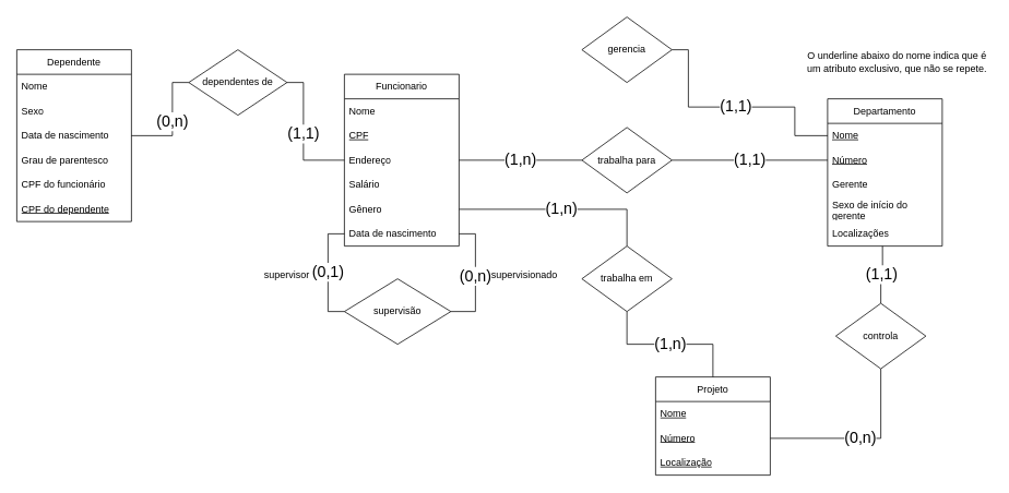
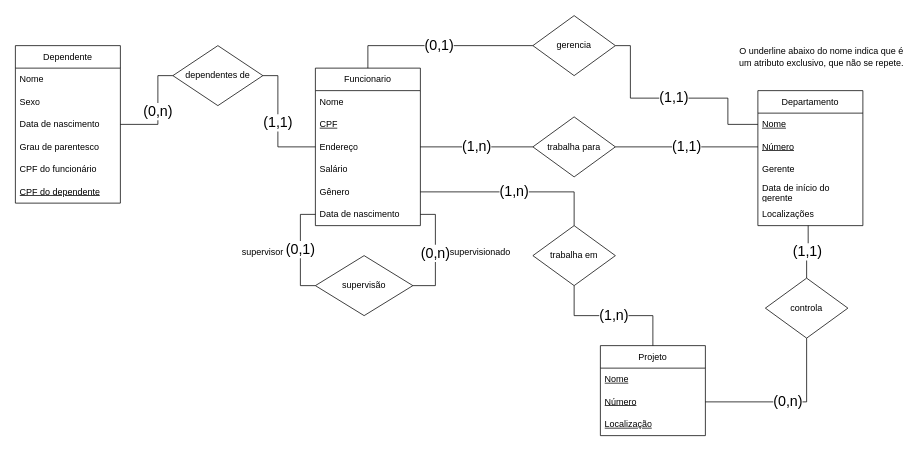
  <mxCell id="0" />
  <mxCell id="1" parent="0" />
  <mxCell id="2" value="Funcionario" style="swimlane;fontStyle=0;childLayout=stackLayout;horizontal=1;startSize=30;horizontalStack=0;resizeParent=1;resizeParentMax=0;resizeLast=0;collapsible=1;marginBottom=0;whiteSpace=wrap;html=1;" parent="1" vertex="1"><mxGeometry x="420" y="90" width="140" height="210" as="geometry" /></mxCell>
  <mxCell id="3" value="Nome" style="text;strokeColor=none;fillColor=none;align=left;verticalAlign=middle;spacingLeft=4;spacingRight=4;overflow=hidden;points=[[0,0.5],[1,0.5]];portConstraint=eastwest;rotatable=0;whiteSpace=wrap;html=1;" parent="2" vertex="1"><mxGeometry y="30" width="140" height="30" as="geometry" /></mxCell>
  <mxCell id="4" value="&lt;u&gt;CPF&lt;/u&gt;" style="text;strokeColor=none;fillColor=none;align=left;verticalAlign=middle;spacingLeft=4;spacingRight=4;overflow=hidden;points=[[0,0.5],[1,0.5]];portConstraint=eastwest;rotatable=0;whiteSpace=wrap;html=1;" parent="2" vertex="1"><mxGeometry y="60" width="140" height="30" as="geometry" /></mxCell>
  <mxCell id="5" value="Endereço" style="text;strokeColor=none;fillColor=none;align=left;verticalAlign=middle;spacingLeft=4;spacingRight=4;overflow=hidden;points=[[0,0.5],[1,0.5]];portConstraint=eastwest;rotatable=0;whiteSpace=wrap;html=1;" parent="2" vertex="1"><mxGeometry y="90" width="140" height="30" as="geometry" /></mxCell>
  <mxCell id="6" value="Salário" style="text;strokeColor=none;fillColor=none;align=left;verticalAlign=middle;spacingLeft=4;spacingRight=4;overflow=hidden;points=[[0,0.5],[1,0.5]];portConstraint=eastwest;rotatable=0;whiteSpace=wrap;html=1;" parent="2" vertex="1"><mxGeometry y="120" width="140" height="30" as="geometry" /></mxCell>
  <mxCell id="7" value="Gênero" style="text;strokeColor=none;fillColor=none;align=left;verticalAlign=middle;spacingLeft=4;spacingRight=4;overflow=hidden;points=[[0,0.5],[1,0.5]];portConstraint=eastwest;rotatable=0;whiteSpace=wrap;html=1;" parent="2" vertex="1"><mxGeometry y="150" width="140" height="30" as="geometry" /></mxCell>
  <mxCell id="8" value="Data de nascimento" style="text;strokeColor=none;fillColor=none;align=left;verticalAlign=middle;spacingLeft=4;spacingRight=4;overflow=hidden;points=[[0,0.5],[1,0.5]];portConstraint=eastwest;rotatable=0;whiteSpace=wrap;html=1;" parent="2" vertex="1"><mxGeometry y="180" width="140" height="30" as="geometry" /></mxCell>
  <mxCell id="9" value="Departamento" style="swimlane;fontStyle=0;childLayout=stackLayout;horizontal=1;startSize=30;horizontalStack=0;resizeParent=1;resizeParentMax=0;resizeLast=0;collapsible=1;marginBottom=0;whiteSpace=wrap;html=1;" parent="1" vertex="1"><mxGeometry x="1010" y="120" width="140" height="180" as="geometry" /></mxCell>
  <mxCell id="10" value="&lt;u&gt;Nome&lt;/u&gt;" style="text;strokeColor=none;fillColor=none;align=left;verticalAlign=middle;spacingLeft=4;spacingRight=4;overflow=hidden;points=[[0,0.5],[1,0.5]];portConstraint=eastwest;rotatable=0;whiteSpace=wrap;html=1;" parent="9" vertex="1"><mxGeometry y="30" width="140" height="30" as="geometry" /></mxCell>
  <mxCell id="11" value="&lt;u&gt;Número&lt;/u&gt;" style="text;strokeColor=none;fillColor=none;align=left;verticalAlign=middle;spacingLeft=4;spacingRight=4;overflow=hidden;points=[[0,0.5],[1,0.5]];portConstraint=eastwest;rotatable=0;whiteSpace=wrap;html=1;" parent="9" vertex="1"><mxGeometry y="60" width="140" height="30" as="geometry" /></mxCell>
  <mxCell id="12" value="Gerente" style="text;strokeColor=none;fillColor=none;align=left;verticalAlign=middle;spacingLeft=4;spacingRight=4;overflow=hidden;points=[[0,0.5],[1,0.5]];portConstraint=eastwest;rotatable=0;whiteSpace=wrap;html=1;" parent="9" vertex="1"><mxGeometry y="90" width="140" height="30" as="geometry" /></mxCell>
- <mxCell id="13" value="Sexo de início do gerente" style="text;strokeColor=none;fillColor=none;align=left;verticalAlign=middle;spacingLeft=4;spacingRight=4;overflow=hidden;points=[[0,0.5],[1,0.5]];portConstraint=eastwest;rotatable=0;whiteSpace=wrap;html=1;" parent="9" vertex="1"><mxGeometry y="120" width="140" height="30" as="geometry" /></mxCell>
+ <mxCell id="13" value="Data de início do gerente" style="text;strokeColor=none;fillColor=none;align=left;verticalAlign=middle;spacingLeft=4;spacingRight=4;overflow=hidden;points=[[0,0.5],[1,0.5]];portConstraint=eastwest;rotatable=0;whiteSpace=wrap;html=1;" parent="9" vertex="1"><mxGeometry y="120" width="140" height="30" as="geometry" /></mxCell>
  <mxCell id="14" value="Localizações" style="text;strokeColor=none;fillColor=none;align=left;verticalAlign=middle;spacingLeft=4;spacingRight=4;overflow=hidden;points=[[0,0.5],[1,0.5]];portConstraint=eastwest;rotatable=0;whiteSpace=wrap;html=1;" parent="9" vertex="1"><mxGeometry y="150" width="140" height="30" as="geometry" /></mxCell>
  <mxCell id="15" value="Projeto" style="swimlane;fontStyle=0;childLayout=stackLayout;horizontal=1;startSize=30;horizontalStack=0;resizeParent=1;resizeParentMax=0;resizeLast=0;collapsible=1;marginBottom=0;whiteSpace=wrap;html=1;" parent="1" vertex="1"><mxGeometry x="800" y="460" width="140" height="120" as="geometry" /></mxCell>
  <mxCell id="16" value="&lt;u&gt;Nome&lt;/u&gt;" style="text;strokeColor=none;fillColor=none;align=left;verticalAlign=middle;spacingLeft=4;spacingRight=4;overflow=hidden;points=[[0,0.5],[1,0.5]];portConstraint=eastwest;rotatable=0;whiteSpace=wrap;html=1;" parent="15" vertex="1"><mxGeometry y="30" width="140" height="30" as="geometry" /></mxCell>
  <mxCell id="17" value="&lt;u&gt;Número&lt;/u&gt;" style="text;strokeColor=none;fillColor=none;align=left;verticalAlign=middle;spacingLeft=4;spacingRight=4;overflow=hidden;points=[[0,0.5],[1,0.5]];portConstraint=eastwest;rotatable=0;whiteSpace=wrap;html=1;" parent="15" vertex="1"><mxGeometry y="60" width="140" height="30" as="geometry" /></mxCell>
  <mxCell id="18" value="&lt;u&gt;Localização&lt;/u&gt;" style="text;strokeColor=none;fillColor=none;align=left;verticalAlign=middle;spacingLeft=4;spacingRight=4;overflow=hidden;points=[[0,0.5],[1,0.5]];portConstraint=eastwest;rotatable=0;whiteSpace=wrap;html=1;" parent="15" vertex="1"><mxGeometry y="90" width="140" height="30" as="geometry" /></mxCell>
  <mxCell id="19" value="Dependente" style="swimlane;fontStyle=0;childLayout=stackLayout;horizontal=1;startSize=30;horizontalStack=0;resizeParent=1;resizeParentMax=0;resizeLast=0;collapsible=1;marginBottom=0;whiteSpace=wrap;html=1;" parent="1" vertex="1"><mxGeometry x="20" y="60" width="140" height="210" as="geometry" /></mxCell>
  <mxCell id="20" value="Nome" style="text;strokeColor=none;fillColor=none;align=left;verticalAlign=middle;spacingLeft=4;spacingRight=4;overflow=hidden;points=[[0,0.5],[1,0.5]];portConstraint=eastwest;rotatable=0;whiteSpace=wrap;html=1;" parent="19" vertex="1"><mxGeometry y="30" width="140" height="30" as="geometry" /></mxCell>
  <mxCell id="21" value="Sexo" style="text;strokeColor=none;fillColor=none;align=left;verticalAlign=middle;spacingLeft=4;spacingRight=4;overflow=hidden;points=[[0,0.5],[1,0.5]];portConstraint=eastwest;rotatable=0;whiteSpace=wrap;html=1;" parent="19" vertex="1"><mxGeometry y="60" width="140" height="30" as="geometry" /></mxCell>
  <mxCell id="22" value="Data de nascimento" style="text;strokeColor=none;fillColor=none;align=left;verticalAlign=middle;spacingLeft=4;spacingRight=4;overflow=hidden;points=[[0,0.5],[1,0.5]];portConstraint=eastwest;rotatable=0;whiteSpace=wrap;html=1;" parent="19" vertex="1"><mxGeometry y="90" width="140" height="30" as="geometry" /></mxCell>
  <mxCell id="23" value="Grau de parentesco" style="text;strokeColor=none;fillColor=none;align=left;verticalAlign=middle;spacingLeft=4;spacingRight=4;overflow=hidden;points=[[0,0.5],[1,0.5]];portConstraint=eastwest;rotatable=0;whiteSpace=wrap;html=1;" parent="19" vertex="1"><mxGeometry y="120" width="140" height="30" as="geometry" /></mxCell>
  <mxCell id="24" value="CPF do funcionário" style="text;strokeColor=none;fillColor=none;align=left;verticalAlign=middle;spacingLeft=4;spacingRight=4;overflow=hidden;points=[[0,0.5],[1,0.5]];portConstraint=eastwest;rotatable=0;whiteSpace=wrap;html=1;" parent="19" vertex="1"><mxGeometry y="150" width="140" height="30" as="geometry" /></mxCell>
  <mxCell id="25" value="&lt;u&gt;CPF do dependente&lt;/u&gt;" style="text;strokeColor=none;fillColor=none;align=left;verticalAlign=middle;spacingLeft=4;spacingRight=4;overflow=hidden;points=[[0,0.5],[1,0.5]];portConstraint=eastwest;rotatable=0;whiteSpace=wrap;html=1;" parent="19" vertex="1"><mxGeometry y="180" width="140" height="30" as="geometry" /></mxCell>
  <mxCell id="26" value="O underline abaixo do nome indica que é um atributo exclusivo, que não se repete." style="text;html=1;strokeColor=none;fillColor=none;align=center;verticalAlign=middle;whiteSpace=wrap;rounded=0;" parent="1" vertex="1"><mxGeometry x="980" y="60" width="230" height="30" as="geometry" /></mxCell>
  <mxCell id="27" value="(1,n)" style="edgeStyle=orthogonalEdgeStyle;rounded=0;orthogonalLoop=1;jettySize=auto;html=1;entryX=1;entryY=0.5;entryDx=0;entryDy=0;endArrow=none;endFill=0;fontSize=19;" parent="1" source="29" target="5" edge="1"><mxGeometry relative="1" as="geometry" /></mxCell>
  <mxCell id="28" value="(1,1)" style="edgeStyle=orthogonalEdgeStyle;rounded=0;orthogonalLoop=1;jettySize=auto;html=1;entryX=0;entryY=0.5;entryDx=0;entryDy=0;endArrow=none;endFill=0;fontSize=19;" parent="1" source="29" target="11" edge="1"><mxGeometry relative="1" as="geometry" /></mxCell>
  <mxCell id="29" value="trabalha para" style="rhombus;whiteSpace=wrap;html=1;" parent="1" vertex="1"><mxGeometry x="710" y="155" width="110" height="80" as="geometry" /></mxCell>
  <mxCell id="30" value="(1,n)" style="edgeStyle=orthogonalEdgeStyle;rounded=0;orthogonalLoop=1;jettySize=auto;html=1;entryX=1;entryY=0.5;entryDx=0;entryDy=0;fontSize=19;endArrow=none;endFill=0;" parent="1" source="32" target="7" edge="1"><mxGeometry relative="1" as="geometry" /></mxCell>
  <mxCell id="31" value="(1,n)" style="edgeStyle=orthogonalEdgeStyle;rounded=0;orthogonalLoop=1;jettySize=auto;html=1;fontSize=19;endArrow=none;endFill=0;" parent="1" source="32" target="15" edge="1"><mxGeometry relative="1" as="geometry" /></mxCell>
  <mxCell id="32" value="trabalha em" style="rhombus;whiteSpace=wrap;html=1;" parent="1" vertex="1"><mxGeometry x="710" y="300" width="110" height="80" as="geometry" /></mxCell>
  <mxCell id="33" value="(1,1)" style="edgeStyle=orthogonalEdgeStyle;rounded=0;orthogonalLoop=1;jettySize=auto;html=1;entryX=0.479;entryY=1;entryDx=0;entryDy=0;entryPerimeter=0;endArrow=none;endFill=0;fontSize=19;" parent="1" source="35" target="14" edge="1"><mxGeometry relative="1" as="geometry" /></mxCell>
  <mxCell id="34" value="(0,n)" style="edgeStyle=orthogonalEdgeStyle;rounded=0;orthogonalLoop=1;jettySize=auto;html=1;entryX=1;entryY=0.5;entryDx=0;entryDy=0;endArrow=none;endFill=0;fontSize=19;" parent="1" source="35" target="17" edge="1"><mxGeometry relative="1" as="geometry" /></mxCell>
  <mxCell id="35" value="controla" style="rhombus;whiteSpace=wrap;html=1;" parent="1" vertex="1"><mxGeometry x="1020" y="370" width="110" height="80" as="geometry" /></mxCell>
  <mxCell id="36" value="(0,1)" style="edgeStyle=orthogonalEdgeStyle;rounded=0;orthogonalLoop=1;jettySize=auto;html=1;entryX=0;entryY=0.5;entryDx=0;entryDy=0;endArrow=none;endFill=0;fontSize=19;" parent="1" source="38" target="8" edge="1"><mxGeometry relative="1" as="geometry"><Array as="points"><mxPoint x="400" y="380" /><mxPoint x="400" y="285" /></Array></mxGeometry></mxCell>
  <mxCell id="37" value="(0,n)" style="edgeStyle=orthogonalEdgeStyle;rounded=0;orthogonalLoop=1;jettySize=auto;html=1;entryX=1;entryY=0.5;entryDx=0;entryDy=0;fontSize=19;endArrow=none;endFill=0;" parent="1" source="38" target="8" edge="1"><mxGeometry relative="1" as="geometry"><Array as="points"><mxPoint x="580" y="380" /><mxPoint x="580" y="285" /></Array></mxGeometry></mxCell>
  <mxCell id="38" value="supervisão" style="rhombus;whiteSpace=wrap;html=1;" parent="1" vertex="1"><mxGeometry x="420" y="340" width="130" height="80" as="geometry" /></mxCell>
  <mxCell id="39" value="supervisor" style="text;html=1;strokeColor=none;fillColor=none;align=center;verticalAlign=middle;whiteSpace=wrap;rounded=0;" parent="1" vertex="1"><mxGeometry x="320" y="320" width="60" height="30" as="geometry" /></mxCell>
  <mxCell id="40" value="supervisionado" style="text;html=1;strokeColor=none;fillColor=none;align=center;verticalAlign=middle;whiteSpace=wrap;rounded=0;" parent="1" vertex="1"><mxGeometry x="610" y="320" width="60" height="30" as="geometry" /></mxCell>
  <mxCell id="41" value="(0,n)" style="edgeStyle=orthogonalEdgeStyle;rounded=0;orthogonalLoop=1;jettySize=auto;html=1;entryX=1;entryY=0.5;entryDx=0;entryDy=0;endArrow=none;endFill=0;fontSize=19;" parent="1" source="43" target="22" edge="1"><mxGeometry relative="1" as="geometry"><Array as="points"><mxPoint x="210" y="100" /><mxPoint x="210" y="165" /></Array></mxGeometry></mxCell>
  <mxCell id="42" value="(1,1)" style="edgeStyle=orthogonalEdgeStyle;rounded=0;orthogonalLoop=1;jettySize=auto;html=1;entryX=0;entryY=0.5;entryDx=0;entryDy=0;fontSize=19;endArrow=none;endFill=0;" parent="1" source="43" target="5" edge="1"><mxGeometry relative="1" as="geometry"><Array as="points"><mxPoint x="370" y="100" /><mxPoint x="370" y="195" /></Array></mxGeometry></mxCell>
  <mxCell id="43" value="dependentes de" style="rhombus;whiteSpace=wrap;html=1;" parent="1" vertex="1"><mxGeometry x="230" y="60" width="120" height="80" as="geometry" /></mxCell>
+ <mxCell id="44" value="(0,1)" style="edgeStyle=orthogonalEdgeStyle;rounded=0;orthogonalLoop=1;jettySize=auto;html=1;entryX=0.5;entryY=0;entryDx=0;entryDy=0;endArrow=none;endFill=0;fontSize=19;" parent="1" source="46" target="2" edge="1"><mxGeometry relative="1" as="geometry" /></mxCell>
  <mxCell id="45" value="(1,1)" style="edgeStyle=orthogonalEdgeStyle;rounded=0;orthogonalLoop=1;jettySize=auto;html=1;entryX=0;entryY=0.5;entryDx=0;entryDy=0;fontSize=19;endArrow=none;endFill=0;exitX=1;exitY=0.5;exitDx=0;exitDy=0;" parent="1" source="46" target="10" edge="1"><mxGeometry relative="1" as="geometry"><Array as="points"><mxPoint x="840" y="60" /><mxPoint x="840" y="130" /><mxPoint x="970" y="130" /><mxPoint x="970" y="165" /></Array></mxGeometry></mxCell>
  <mxCell id="46" value="gerencia" style="rhombus;whiteSpace=wrap;html=1;" parent="1" vertex="1"><mxGeometry x="710" y="20" width="110" height="80" as="geometry" /></mxCell>
